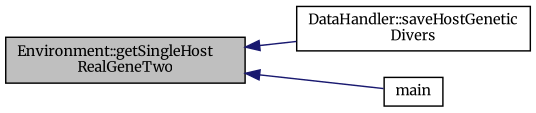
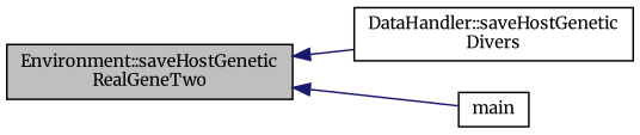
  digraph {
    fontname=Merriweather
    rankdir=LR
    node [color=black fillcolor=white fontname=Merriweather fontsize=10 shape=record style=filled]
    edge [color=midnightblue dir=back fontname=Merriweather fontsize=10 labelfontname=Helvetica labelfontsize=10 style=solid]
-   n1 [fillcolor=grey75 fontcolor=black height=0.2 label="Environment::getSingleHost\lRealGeneTwo" width=0.4]
+   n1 [fillcolor=grey75 fontcolor=black height=0.2 label="Environment::saveHostGenetic\lRealGeneTwo" width=0.4]
    n2 [height=0.2 label="DataHandler::saveHostGenetic\lDivers" width=0.4]
    n3 [height=0.2 label=main width=0.4]
    n1 -> n2
    n1 -> n3
  }
